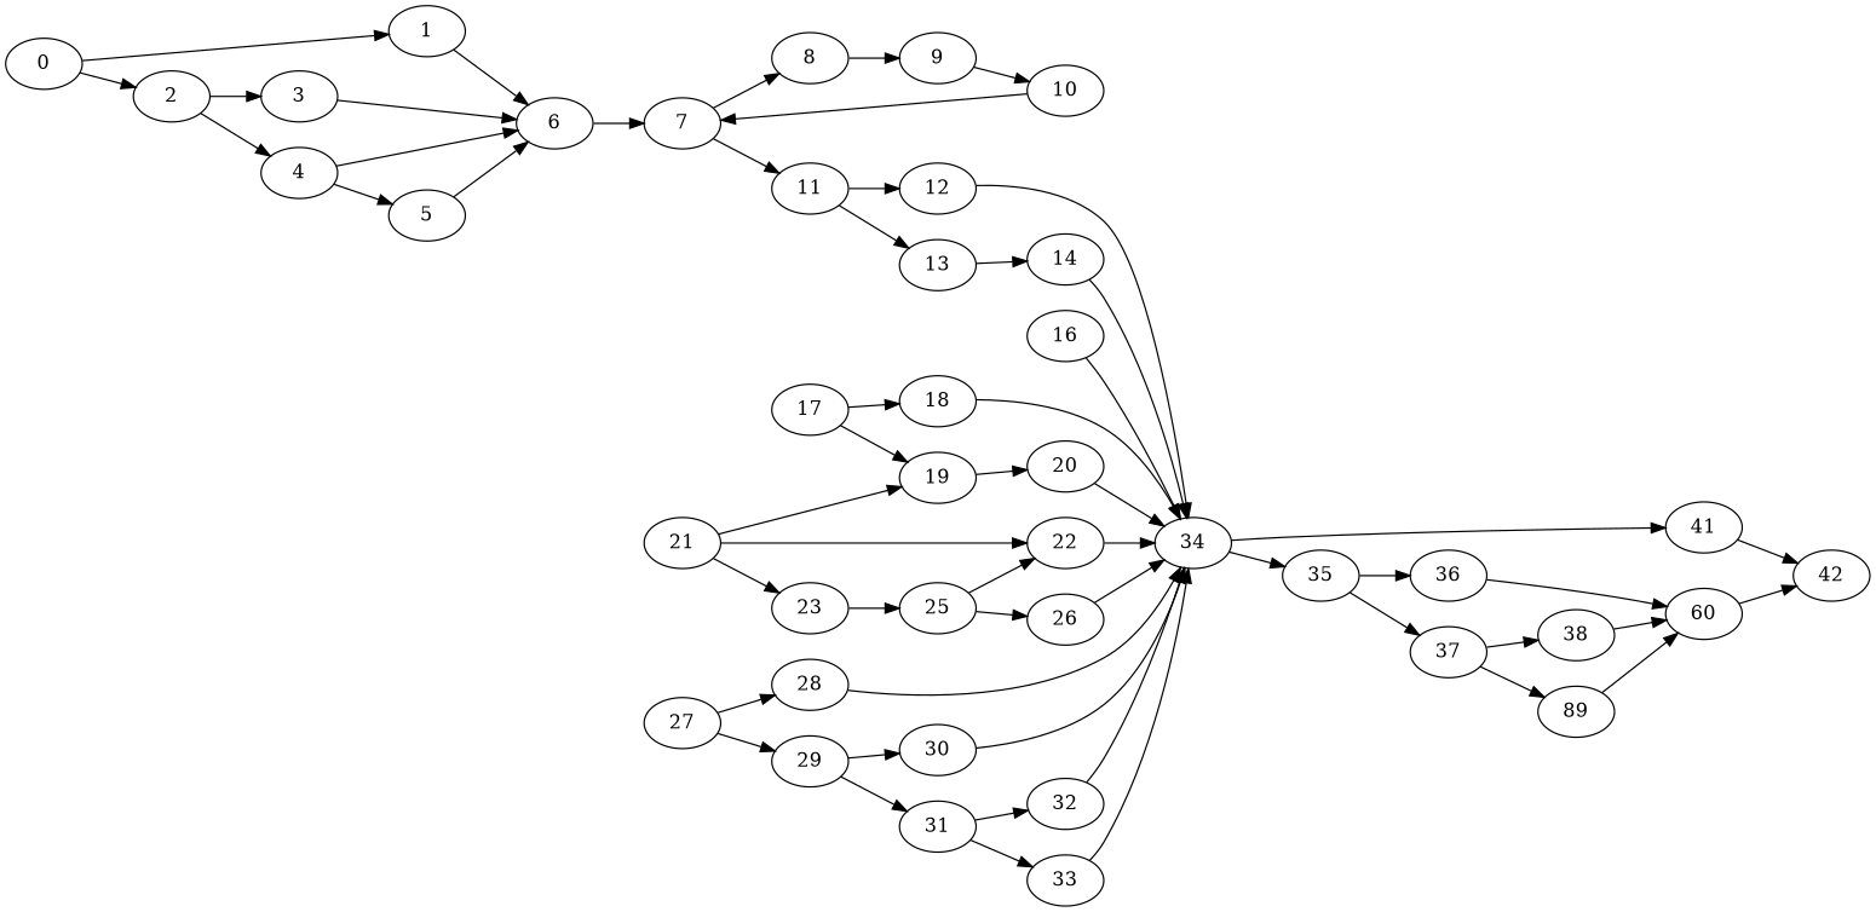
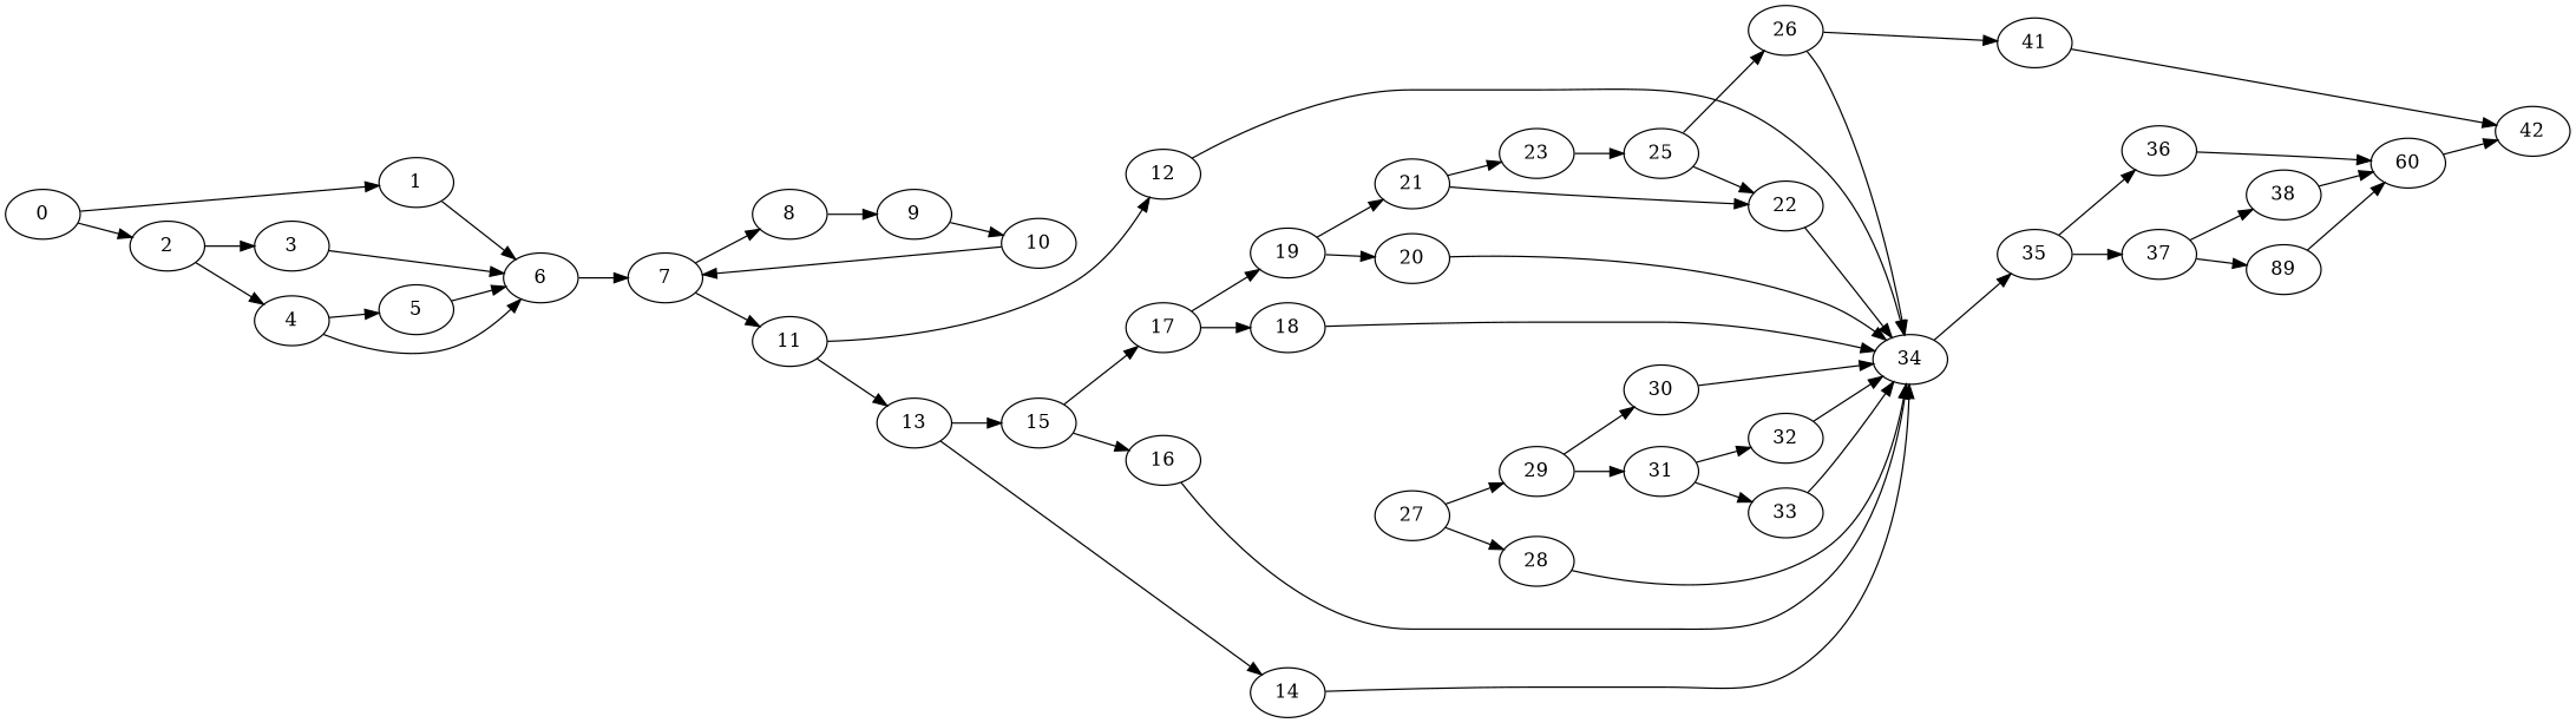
  digraph {
    rankdir=LR
    n1 [label=0]
    n2 [label=1]
    n3 [label=2]
    n4 [label=6]
    n5 [label=3]
    n6 [label=4]
    n7 [label=5]
    n8 [label=7]
    n9 [label=8]
    n10 [label=11]
    n11 [label=9]
    n12 [label=10]
    n13 [label=12]
    n14 [label=13]
    n15 [label=34]
    n16 [label=14]
+   n17 [label=15]
    n18 [label=16]
    n19 [label=17]
    n20 [label=18]
    n21 [label=19]
    n22 [label=20]
    n23 [label=21]
    n24 [label=22]
    n25 [label=23]
    n26 [label=25]
    n27 [label=26]
    n28 [label=27]
    n29 [label=28]
    n30 [label=29]
    n31 [label=30]
    n32 [label=31]
    n33 [label=32]
    n34 [label=33]
    n35 [label=35]
    n36 [label=41]
    n37 [label=36]
    n38 [label=37]
    n39 [label=60]
    n40 [label=38]
    n41 [label=89]
    n42 [label=42]
    subgraph sub_1 {
    }
    subgraph sub_2 {
      n1
      n2
      n3
      n4
      n5
      n6
      n7
      n8
      n9
      n10
      n11
      n12
      n13
      n14
      n15
      n16
+     n17
      n18
      n19
      n20
      n21
      n22
      n23
      n24
      n25
      n26
      n27
      n28
      n29
      n30
      n31
      n32
      n33
      n34
      n35
      n36
      n37
      n38
      n39
      n40
      n41
      n42
    }
    n1 -> n2
    n1 -> n3
    n2 -> n4
    n3 -> n5
    n3 -> n6
    n4 -> n8
    n5 -> n4
    n6 -> n4
    n6 -> n7
    n7 -> n4
    n8 -> n9
    n8 -> n10
    n9 -> n11
    n10 -> n13
    n10 -> n14
    n11 -> n12
    n12 -> n8
    n13 -> n15
    n14 -> n16
+   n14 -> n17
    n15 -> n35
-   n15 -> n36
+   n27 -> n36
    n16 -> n15
+   n17 -> n18
+   n17 -> n19
    n18 -> n15
    n19 -> n20
    n19 -> n21
    n20 -> n15
    n21 -> n22
-   n23 -> n21
+   n21 -> n23
    n22 -> n15
    n23 -> n24
    n23 -> n25
    n24 -> n15
    n25 -> n26
    n26 -> n24
    n26 -> n27
    n27 -> n15
    n28 -> n29
    n28 -> n30
    n29 -> n15
    n30 -> n31
    n30 -> n32
    n31 -> n15
    n32 -> n33
    n32 -> n34
    n33 -> n15
    n34 -> n15
    n35 -> n37
    n35 -> n38
    n36 -> n42
    n37 -> n39
    n38 -> n40
    n38 -> n41
    n39 -> n42
    n40 -> n39
    n41 -> n39
  }
